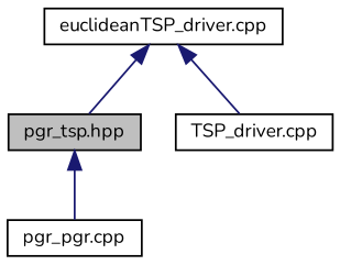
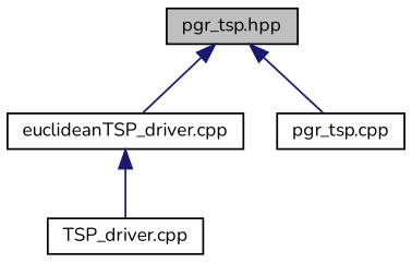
  digraph {
    fontname=Nunito
    node [color=black fillcolor=white fontname=Nunito fontsize=10 shape=record style=filled]
    edge [color=midnightblue dir=back fontname=Nunito fontsize=10 labelfontname=Helvetica labelfontsize=10 style=solid]
    n1 [fillcolor=grey75 fontcolor=black height=0.2 label="pgr_tsp.hpp" width=0.4]
    n2 [height=0.2 label="euclideanTSP_driver.cpp" width=0.4]
-   n3 [height=0.2 label="pgr_pgr.cpp" width=0.4]
+   n3 [height=0.2 label="pgr_tsp.cpp" width=0.4]
    n4 [height=0.2 label="TSP_driver.cpp" width=0.4]
-   n2 -> n1
+   n1 -> n2
    n1 -> n3
    n2 -> n4
  }
